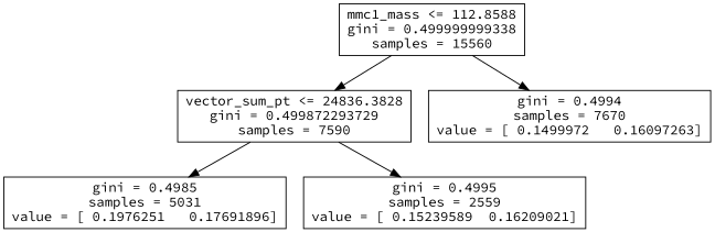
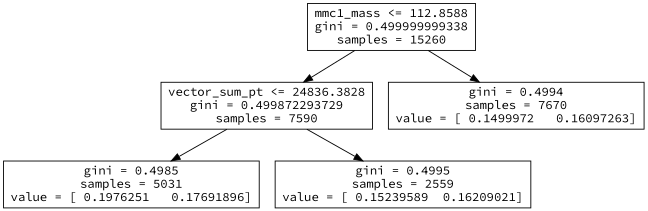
  digraph {
    fontname="Source Code Pro"
    node [shape=box fontname="Source Code Pro"]
    edge [fontname="Source Code Pro"]
-   n1 [label="mmc1_mass <= 112.8588\ngini = 0.499999999338\nsamples = 15560"]
+   n1 [label="mmc1_mass <= 112.8588\ngini = 0.499999999338\nsamples = 15260"]
    n2 [label="vector_sum_pt <= 24836.3828\ngini = 0.499872293729\nsamples = 7590"]
    n3 [label="gini = 0.4994\nsamples = 7670\nvalue = [ 0.1499972   0.16097263]"]
    n4 [label="gini = 0.4985\nsamples = 5031\nvalue = [ 0.1976251   0.17691896]"]
    n5 [label="gini = 0.4995\nsamples = 2559\nvalue = [ 0.15239589  0.16209021]"]
    n1 -> n2
    n1 -> n3
    n2 -> n4
    n2 -> n5
  }
